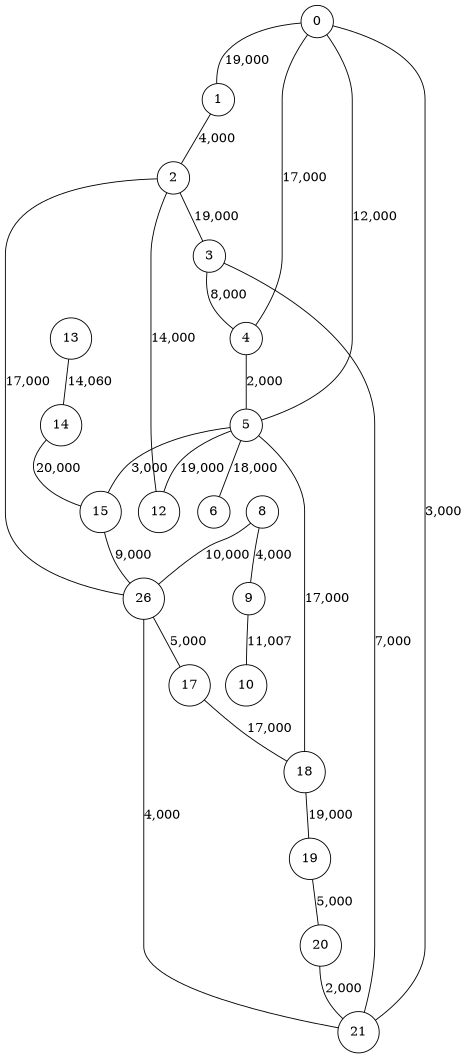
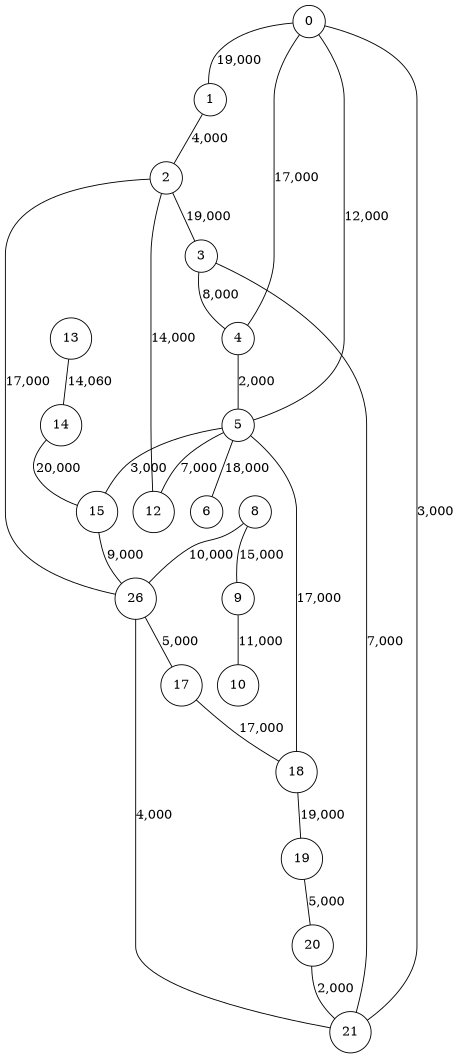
  graph {
    fontsize=10
    splines=true
    node [shape=circle]
    0
    1
    4
    5
    21
    2
    12
    6
    15
    18
    3
    n12 [label=26]
    17
    19
    20
    8
    9
    10
    13
    14
    0 -- 1 [label="19,000"]
    0 -- 4 [label="17,000"]
    0 -- 5 [label="12,000"]
    0 -- 21 [label="3,000"]
    1 -- 2 [label="4,000"]
    4 -- 5 [label="2,000"]
-   5 -- 12 [label="19,000"]
+   5 -- 12 [label="7,000"]
    5 -- 6 [label="18,000"]
    5 -- 15 [label="3,000"]
    5 -- 18 [label="17,000"]
    2 -- 12 [label="14,000"]
    2 -- 3 [label="19,000"]
    2 -- n12 [label="17,000"]
    15 -- n12 [label="9,000"]
    18 -- 19 [label="19,000"]
    3 -- 4 [label="8,000"]
    3 -- 21 [label="7,000"]
    n12 -- 21 [label="4,000"]
    n12 -- 17 [label="5,000"]
    17 -- 18 [label="17,000"]
    19 -- 20 [label="5,000"]
    20 -- 21 [label="2,000"]
    8 -- n12 [label="10,000"]
-   8 -- 9 [label="4,000"]
-   9 -- 10 [label="11,007"]
+   8 -- 9 [label="15,000"]
+   9 -- 10 [label="11,000"]
    13 -- 14 [label="14,060"]
    14 -- 15 [label="20,000"]
  }
